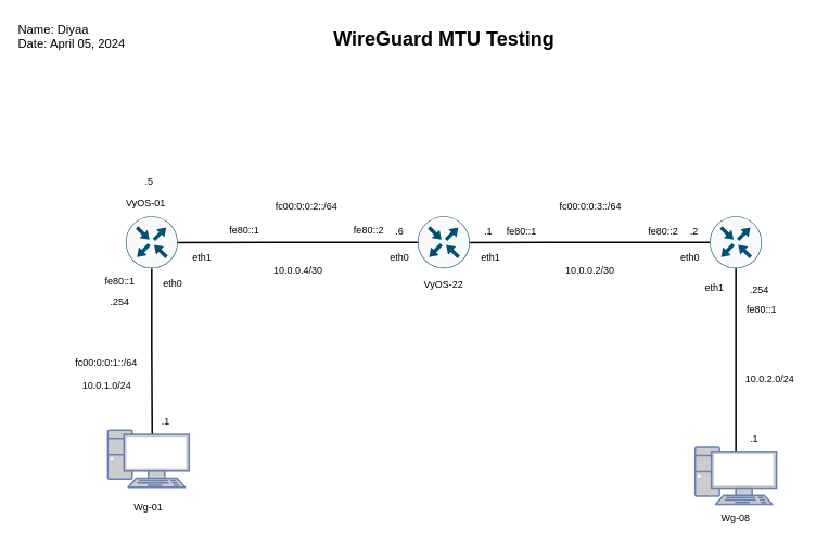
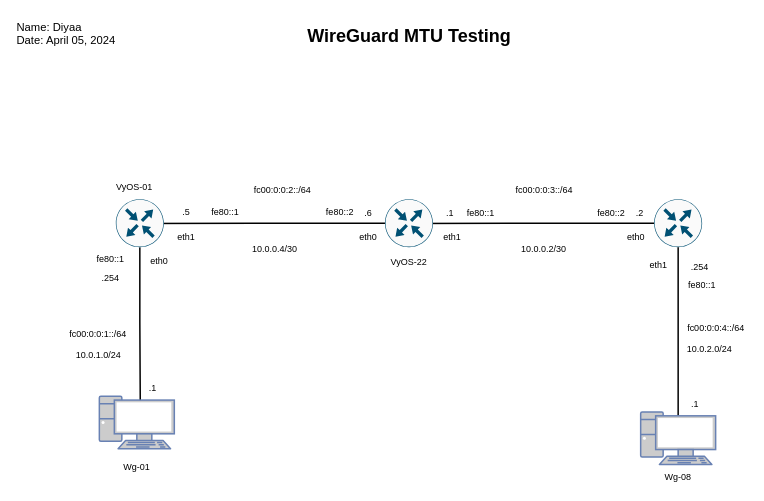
  <mxCell id="0" />
  <mxCell id="1" parent="0" />
  <mxCell id="2" style="edgeStyle=orthogonalEdgeStyle;rounded=0;orthogonalLoop=1;jettySize=auto;html=1;exitX=0;exitY=0.5;exitDx=0;exitDy=0;exitPerimeter=0;entryX=0.51;entryY=0.509;entryDx=0;entryDy=0;entryPerimeter=0;endArrow=none;endFill=0;strokeWidth=2;" parent="1" source="3" target="5" edge="1"><mxGeometry relative="1" as="geometry" /></mxCell>
  <mxCell id="3" value="" style="sketch=0;points=[[0.5,0,0],[1,0.5,0],[0.5,1,0],[0,0.5,0],[0.145,0.145,0],[0.856,0.145,0],[0.855,0.856,0],[0.145,0.855,0]];verticalLabelPosition=bottom;html=1;verticalAlign=top;aspect=fixed;align=center;pointerEvents=1;shape=mxgraph.cisco19.rect;prIcon=router;fillColor=#FAFAFA;strokeColor=#005073;" parent="1" vertex="1"><mxGeometry x="872" y="265" width="64" height="64" as="geometry" /></mxCell>
  <mxCell id="4" style="edgeStyle=orthogonalEdgeStyle;rounded=0;orthogonalLoop=1;jettySize=auto;html=1;exitX=0;exitY=0.5;exitDx=0;exitDy=0;exitPerimeter=0;entryX=0.513;entryY=0.509;entryDx=0;entryDy=0;entryPerimeter=0;endArrow=none;endFill=0;strokeWidth=2;" parent="1" source="5" target="7" edge="1"><mxGeometry relative="1" as="geometry" /></mxCell>
  <mxCell id="5" value="" style="sketch=0;points=[[0.5,0,0],[1,0.5,0],[0.5,1,0],[0,0.5,0],[0.145,0.145,0],[0.856,0.145,0],[0.855,0.856,0],[0.145,0.855,0]];verticalLabelPosition=bottom;html=1;verticalAlign=top;aspect=fixed;align=center;pointerEvents=1;shape=mxgraph.cisco19.rect;prIcon=router;fillColor=#FAFAFA;strokeColor=#005073;" parent="1" vertex="1"><mxGeometry x="513" y="265" width="64" height="64" as="geometry" /></mxCell>
  <mxCell id="6" style="edgeStyle=orthogonalEdgeStyle;rounded=0;orthogonalLoop=1;jettySize=auto;html=1;exitX=0.5;exitY=1;exitDx=0;exitDy=0;exitPerimeter=0;entryX=0.547;entryY=0.412;entryDx=0;entryDy=0;entryPerimeter=0;endArrow=none;endFill=0;strokeWidth=2;" parent="1" source="7" target="8" edge="1"><mxGeometry relative="1" as="geometry"><mxPoint x="429" y="446" as="sourcePoint" /></mxGeometry></mxCell>
  <mxCell id="7" value="" style="sketch=0;points=[[0.5,0,0],[1,0.5,0],[0.5,1,0],[0,0.5,0],[0.145,0.145,0],[0.856,0.145,0],[0.855,0.856,0],[0.145,0.855,0]];verticalLabelPosition=bottom;html=1;verticalAlign=top;aspect=fixed;align=center;pointerEvents=1;shape=mxgraph.cisco19.rect;prIcon=router;fillColor=#FAFAFA;strokeColor=#005073;" parent="1" vertex="1"><mxGeometry x="154" y="265" width="64" height="64" as="geometry" /></mxCell>
  <mxCell id="8" value="" style="fontColor=#0066CC;verticalAlign=top;verticalLabelPosition=bottom;labelPosition=center;align=center;html=1;outlineConnect=0;fillColor=#CCCCCC;strokeColor=#6881B3;gradientColor=none;gradientDirection=north;strokeWidth=2;shape=mxgraph.networks.pc;" parent="1" vertex="1"><mxGeometry x="132" y="528" width="100" height="70" as="geometry" /></mxCell>
  <mxCell id="9" value="10.0.0.2/30" style="text;html=1;strokeColor=none;fillColor=none;align=center;verticalAlign=middle;whiteSpace=wrap;rounded=0;" parent="1" vertex="1"><mxGeometry x="695" y="321" width="60" height="21" as="geometry" /></mxCell>
  <mxCell id="10" value="10.0.0.4/30" style="text;html=1;strokeColor=none;fillColor=none;align=center;verticalAlign=middle;whiteSpace=wrap;rounded=0;" parent="1" vertex="1"><mxGeometry x="336" y="321" width="60" height="21" as="geometry" /></mxCell>
  <mxCell id="11" value="10.0.1.0/24" style="text;html=1;strokeColor=none;fillColor=none;align=center;verticalAlign=middle;whiteSpace=wrap;rounded=0;" parent="1" vertex="1"><mxGeometry x="100.5" y="462" width="60" height="21" as="geometry" /></mxCell>
  <mxCell id="12" value="10.0.2.0/24" style="text;html=1;strokeColor=none;fillColor=none;align=center;verticalAlign=middle;whiteSpace=wrap;rounded=0;" parent="1" vertex="1"><mxGeometry x="916" y="455" width="60" height="21" as="geometry" /></mxCell>
  <mxCell id="13" value="VyOS-01" style="text;html=1;strokeColor=none;fillColor=none;align=center;verticalAlign=middle;whiteSpace=wrap;rounded=0;" parent="1" vertex="1"><mxGeometry x="149" y="238" width="60" height="21" as="geometry" /></mxCell>
  <mxCell id="14" value="VyOS-22" style="text;html=1;strokeColor=none;fillColor=none;align=center;verticalAlign=middle;whiteSpace=wrap;rounded=0;" parent="1" vertex="1"><mxGeometry x="515" y="339" width="60" height="21" as="geometry" /></mxCell>
  <mxCell id="15" value="Wg-01" style="text;html=1;strokeColor=none;fillColor=none;align=center;verticalAlign=middle;whiteSpace=wrap;rounded=0;" parent="1" vertex="1"><mxGeometry x="152" y="612" width="60" height="21" as="geometry" /></mxCell>
  <mxCell id="16" value="Wg-08" style="text;html=1;strokeColor=none;fillColor=none;align=center;verticalAlign=middle;whiteSpace=wrap;rounded=0;" parent="1" vertex="1"><mxGeometry x="874" y="625" width="60" height="21" as="geometry" /></mxCell>
  <mxCell id="17" value=".254" style="text;html=1;strokeColor=none;fillColor=none;align=center;verticalAlign=middle;whiteSpace=wrap;rounded=0;" parent="1" vertex="1"><mxGeometry x="130" y="360" width="34" height="21" as="geometry" /></mxCell>
  <mxCell id="18" value=".1" style="text;html=1;strokeColor=none;fillColor=none;align=center;verticalAlign=middle;whiteSpace=wrap;rounded=0;" parent="1" vertex="1"><mxGeometry x="189" y="507" width="29" height="21" as="geometry" /></mxCell>
- <mxCell id="19" value=".5" style="text;html=1;strokeColor=none;fillColor=none;align=center;verticalAlign=middle;whiteSpace=wrap;rounded=0;" parent="1" vertex="1"><mxGeometry x="166" y="211" width="34" height="21" as="geometry" /></mxCell>
+ <mxCell id="19" value=".5" style="text;html=1;strokeColor=none;fillColor=none;align=center;verticalAlign=middle;whiteSpace=wrap;rounded=0;" parent="1" vertex="1"><mxGeometry x="231" y="271" width="34" height="21" as="geometry" /></mxCell>
  <mxCell id="20" value=".6" style="text;html=1;strokeColor=none;fillColor=none;align=center;verticalAlign=middle;whiteSpace=wrap;rounded=0;" parent="1" vertex="1"><mxGeometry x="474" y="273" width="34" height="21" as="geometry" /></mxCell>
  <mxCell id="21" value=".1" style="text;html=1;strokeColor=none;fillColor=none;align=center;verticalAlign=middle;whiteSpace=wrap;rounded=0;" parent="1" vertex="1"><mxGeometry x="583" y="273" width="34" height="21" as="geometry" /></mxCell>
  <mxCell id="22" value=".2" style="text;html=1;strokeColor=none;fillColor=none;align=center;verticalAlign=middle;whiteSpace=wrap;rounded=0;" parent="1" vertex="1"><mxGeometry x="836" y="273" width="34" height="21" as="geometry" /></mxCell>
  <mxCell id="23" value=".254" style="text;html=1;strokeColor=none;fillColor=none;align=center;verticalAlign=middle;whiteSpace=wrap;rounded=0;" parent="1" vertex="1"><mxGeometry x="916" y="345" width="34" height="21" as="geometry" /></mxCell>
  <mxCell id="24" value=".1" style="text;html=1;strokeColor=none;fillColor=none;align=center;verticalAlign=middle;whiteSpace=wrap;rounded=0;" parent="1" vertex="1"><mxGeometry x="912" y="528" width="29" height="21" as="geometry" /></mxCell>
  <mxCell id="25" value="fe80::1" style="text;html=1;strokeColor=none;fillColor=none;align=center;verticalAlign=middle;whiteSpace=wrap;rounded=0;" parent="1" vertex="1"><mxGeometry x="117" y="334" width="60" height="21" as="geometry" /></mxCell>
  <mxCell id="26" value="fe80::1" style="text;html=1;strokeColor=none;fillColor=none;align=center;verticalAlign=middle;whiteSpace=wrap;rounded=0;" parent="1" vertex="1"><mxGeometry x="270" y="271" width="60" height="21" as="geometry" /></mxCell>
  <mxCell id="27" value="fe80::2" style="text;html=1;strokeColor=none;fillColor=none;align=center;verticalAlign=middle;whiteSpace=wrap;rounded=0;" parent="1" vertex="1"><mxGeometry x="423" y="271" width="60" height="21" as="geometry" /></mxCell>
  <mxCell id="28" value="eth0" style="text;html=1;strokeColor=none;fillColor=none;align=center;verticalAlign=middle;whiteSpace=wrap;rounded=0;" parent="1" vertex="1"><mxGeometry x="192" y="337" width="40" height="21" as="geometry" /></mxCell>
  <mxCell id="29" value="eth1" style="text;html=1;strokeColor=none;fillColor=none;align=center;verticalAlign=middle;whiteSpace=wrap;rounded=0;" parent="1" vertex="1"><mxGeometry x="228" y="305" width="40" height="21" as="geometry" /></mxCell>
  <mxCell id="30" value="eth0" style="text;html=1;strokeColor=none;fillColor=none;align=center;verticalAlign=middle;whiteSpace=wrap;rounded=0;" parent="1" vertex="1"><mxGeometry x="471" y="305" width="40" height="21" as="geometry" /></mxCell>
  <mxCell id="31" value="eth1" style="text;html=1;strokeColor=none;fillColor=none;align=center;verticalAlign=middle;whiteSpace=wrap;rounded=0;" parent="1" vertex="1"><mxGeometry x="583" y="305" width="40" height="21" as="geometry" /></mxCell>
  <mxCell id="32" value="eth0" style="text;html=1;strokeColor=none;fillColor=none;align=center;verticalAlign=middle;whiteSpace=wrap;rounded=0;" parent="1" vertex="1"><mxGeometry x="828" y="305" width="40" height="21" as="geometry" /></mxCell>
  <mxCell id="33" value="eth1" style="text;html=1;strokeColor=none;fillColor=none;align=center;verticalAlign=middle;whiteSpace=wrap;rounded=0;" parent="1" vertex="1"><mxGeometry x="858" y="342" width="40" height="21" as="geometry" /></mxCell>
  <mxCell id="34" value="fe80::1" style="text;html=1;strokeColor=none;fillColor=none;align=center;verticalAlign=middle;whiteSpace=wrap;rounded=0;" parent="1" vertex="1"><mxGeometry x="611" y="273" width="60" height="21" as="geometry" /></mxCell>
  <mxCell id="35" value="fe80::2" style="text;html=1;strokeColor=none;fillColor=none;align=center;verticalAlign=middle;whiteSpace=wrap;rounded=0;" parent="1" vertex="1"><mxGeometry x="785" y="273" width="60" height="21" as="geometry" /></mxCell>
  <mxCell id="36" value="fe80::1" style="text;html=1;strokeColor=none;fillColor=none;align=center;verticalAlign=middle;whiteSpace=wrap;rounded=0;" parent="1" vertex="1"><mxGeometry x="912" y="371" width="48" height="17" as="geometry" /></mxCell>
  <mxCell id="37" value="fc00:0:0:1::/64" style="text;html=1;strokeColor=none;fillColor=none;align=center;verticalAlign=middle;whiteSpace=wrap;rounded=0;" parent="1" vertex="1"><mxGeometry x="84" y="434" width="93" height="21" as="geometry" /></mxCell>
  <mxCell id="38" value="fc00:0:0:2::/64" style="text;html=1;strokeColor=none;fillColor=none;align=center;verticalAlign=middle;whiteSpace=wrap;rounded=0;" parent="1" vertex="1"><mxGeometry x="330" y="242" width="93" height="21" as="geometry" /></mxCell>
  <mxCell id="39" value="fc00:0:0:3::/64" style="text;html=1;strokeColor=none;fillColor=none;align=center;verticalAlign=middle;whiteSpace=wrap;rounded=0;" parent="1" vertex="1"><mxGeometry x="678.5" y="242" width="93" height="21" as="geometry" /></mxCell>
+ <mxCell id="40" value="fc00:0:0:4::/64" style="text;html=1;strokeColor=none;fillColor=none;align=center;verticalAlign=middle;whiteSpace=wrap;rounded=0;" parent="1" vertex="1"><mxGeometry x="912" y="427" width="85" height="21" as="geometry" /></mxCell>
  <mxCell id="41" value="WireGuard MTU Testing" style="text;strokeColor=none;fillColor=none;html=1;fontSize=24;fontStyle=1;verticalAlign=middle;align=center;" parent="1" vertex="1"><mxGeometry x="395.5" y="28" width="299" height="40" as="geometry" /></mxCell>
  <mxCell id="42" value="Name: Diyaa&lt;br style=&quot;font-size: 15px;&quot;&gt;Date: April 05, 2024" style="text;html=1;align=left;verticalAlign=middle;resizable=0;points=[];autosize=1;strokeColor=none;fillColor=none;fontSize=15;" parent="1" vertex="1"><mxGeometry x="20" y="20" width="150" height="48" as="geometry" /></mxCell>
  <mxCell id="43" style="edgeStyle=orthogonalEdgeStyle;rounded=0;orthogonalLoop=1;jettySize=auto;html=1;exitX=0.5;exitY=1;exitDx=0;exitDy=0;exitPerimeter=0;entryX=0.5;entryY=0.286;entryDx=0;entryDy=0;entryPerimeter=0;strokeColor=default;strokeWidth=2;align=center;verticalAlign=middle;fontFamily=Helvetica;fontSize=11;fontColor=default;labelBackgroundColor=default;endArrow=none;endFill=0;" parent="1" source="3" target="44" edge="1"><mxGeometry relative="1" as="geometry" /></mxCell>
  <mxCell id="44" value="" style="fontColor=#0066CC;verticalAlign=top;verticalLabelPosition=bottom;labelPosition=center;align=center;html=1;outlineConnect=0;fillColor=#CCCCCC;strokeColor=#6881B3;gradientColor=none;gradientDirection=north;strokeWidth=2;shape=mxgraph.networks.pc;" parent="1" vertex="1"><mxGeometry x="854" y="549" width="100" height="70" as="geometry" /></mxCell>
